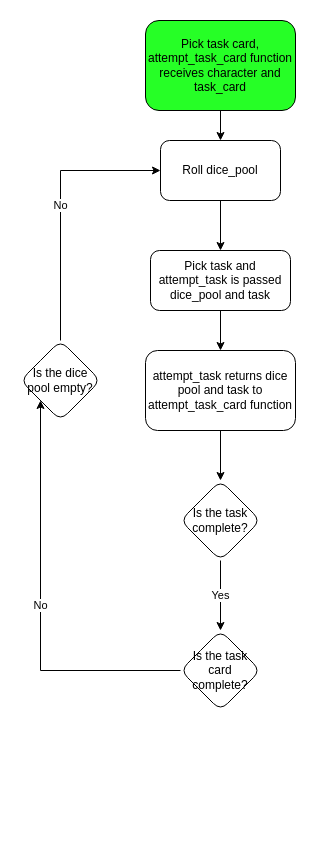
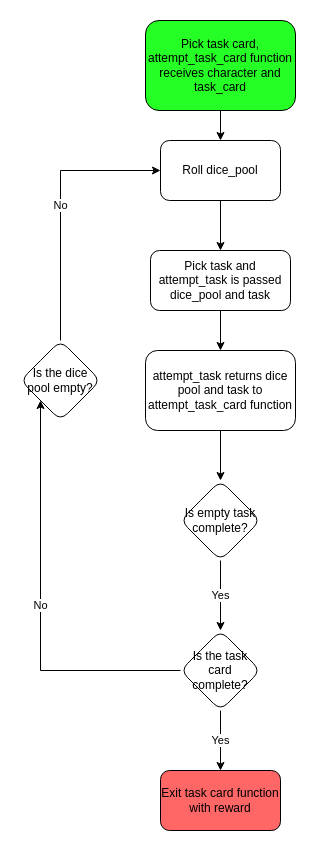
  <mxCell id="0" />
  <mxCell id="1" parent="0" />
  <mxCell id="2" value="" style="edgeStyle=orthogonalEdgeStyle;rounded=0;orthogonalLoop=1;jettySize=auto;html=1;" edge="1" parent="1" source="3" target="5"><mxGeometry relative="1" as="geometry" /></mxCell>
  <mxCell id="3" value="Pick task card, attempt_task_card function receives character and task_card" style="rounded=1;whiteSpace=wrap;html=1;fillColor=#26FF26;" vertex="1" parent="1"><mxGeometry x="145" y="20" width="150" height="90" as="geometry" /></mxCell>
  <mxCell id="4" value="" style="edgeStyle=orthogonalEdgeStyle;rounded=0;orthogonalLoop=1;jettySize=auto;html=1;" edge="1" parent="1" source="5" target="7"><mxGeometry relative="1" as="geometry" /></mxCell>
  <mxCell id="5" value="Roll dice_pool" style="rounded=1;whiteSpace=wrap;html=1;" vertex="1" parent="1"><mxGeometry x="160" y="140" width="120" height="60" as="geometry" /></mxCell>
  <mxCell id="6" value="" style="edgeStyle=orthogonalEdgeStyle;rounded=0;orthogonalLoop=1;jettySize=auto;html=1;entryX=0.5;entryY=0;entryDx=0;entryDy=0;" edge="1" parent="1" source="7" target="9"><mxGeometry relative="1" as="geometry"><mxPoint x="220" y="340" as="targetPoint" /></mxGeometry></mxCell>
  <mxCell id="7" value="Pick task and attempt_task is passed dice_pool and task" style="rounded=1;whiteSpace=wrap;html=1;" vertex="1" parent="1"><mxGeometry x="150" y="250" width="140" height="60" as="geometry" /></mxCell>
  <mxCell id="8" value="" style="edgeStyle=orthogonalEdgeStyle;rounded=0;orthogonalLoop=1;jettySize=auto;html=1;" edge="1" parent="1" source="9" target="11"><mxGeometry relative="1" as="geometry" /></mxCell>
  <mxCell id="9" value="attempt_task returns dice pool and task to attempt_task_card function" style="whiteSpace=wrap;html=1;rounded=1;" vertex="1" parent="1"><mxGeometry x="145" y="350" width="150" height="80" as="geometry" /></mxCell>
  <mxCell id="10" value="Yes" style="edgeStyle=orthogonalEdgeStyle;rounded=0;orthogonalLoop=1;jettySize=auto;html=1;" edge="1" parent="1" source="11" target="14"><mxGeometry relative="1" as="geometry" /></mxCell>
- <mxCell id="11" value="Is the task complete?" style="rhombus;whiteSpace=wrap;html=1;rounded=1;" vertex="1" parent="1"><mxGeometry x="180" y="480" width="80" height="80" as="geometry" /></mxCell>
+ <mxCell id="11" value="Is empty task complete?" style="rhombus;whiteSpace=wrap;html=1;rounded=1;" vertex="1" parent="1"><mxGeometry x="180" y="480" width="80" height="80" as="geometry" /></mxCell>
+ <mxCell id="12" value="Yes" style="edgeStyle=orthogonalEdgeStyle;rounded=0;orthogonalLoop=1;jettySize=auto;html=1;" edge="1" parent="1" source="14" target="15"><mxGeometry relative="1" as="geometry" /></mxCell>
  <mxCell id="13" value="No" style="edgeStyle=orthogonalEdgeStyle;rounded=0;orthogonalLoop=1;jettySize=auto;html=1;" edge="1" parent="1" source="14" target="17"><mxGeometry relative="1" as="geometry"><Array as="points"><mxPoint x="40" y="670" /></Array></mxGeometry></mxCell>
  <mxCell id="14" value="Is the task card complete?" style="rhombus;whiteSpace=wrap;html=1;rounded=1;" vertex="1" parent="1"><mxGeometry x="180" y="630" width="80" height="80" as="geometry" /></mxCell>
+ <mxCell id="15" value="Exit task card function with reward" style="whiteSpace=wrap;html=1;rounded=1;fillColor=#FF6666;" vertex="1" parent="1"><mxGeometry x="160" y="770" width="120" height="60" as="geometry" /></mxCell>
  <mxCell id="16" value="No" style="edgeStyle=orthogonalEdgeStyle;rounded=0;orthogonalLoop=1;jettySize=auto;html=1;entryX=0;entryY=0.5;entryDx=0;entryDy=0;" edge="1" parent="1" source="17" target="5"><mxGeometry relative="1" as="geometry"><Array as="points"><mxPoint x="60" y="170" /></Array></mxGeometry></mxCell>
  <mxCell id="17" value="Is the dice pool empty?" style="rhombus;whiteSpace=wrap;html=1;rounded=1;" vertex="1" parent="1"><mxGeometry x="20" y="340" width="80" height="80" as="geometry" /></mxCell>
